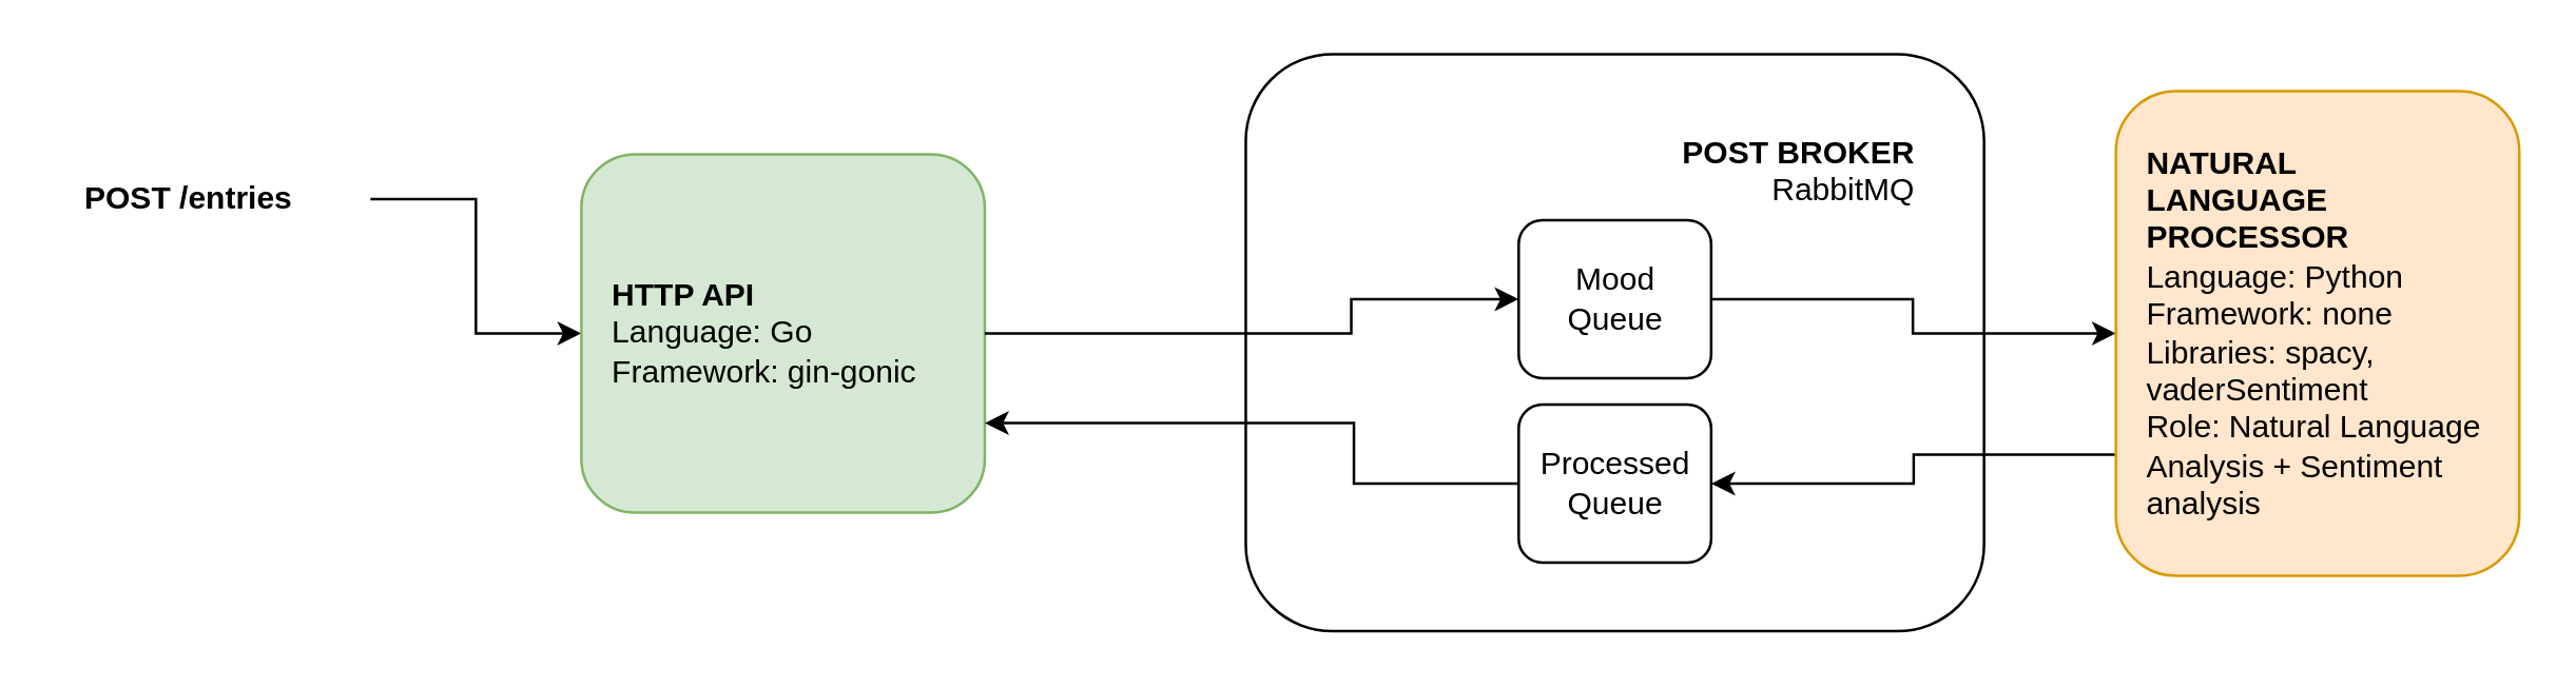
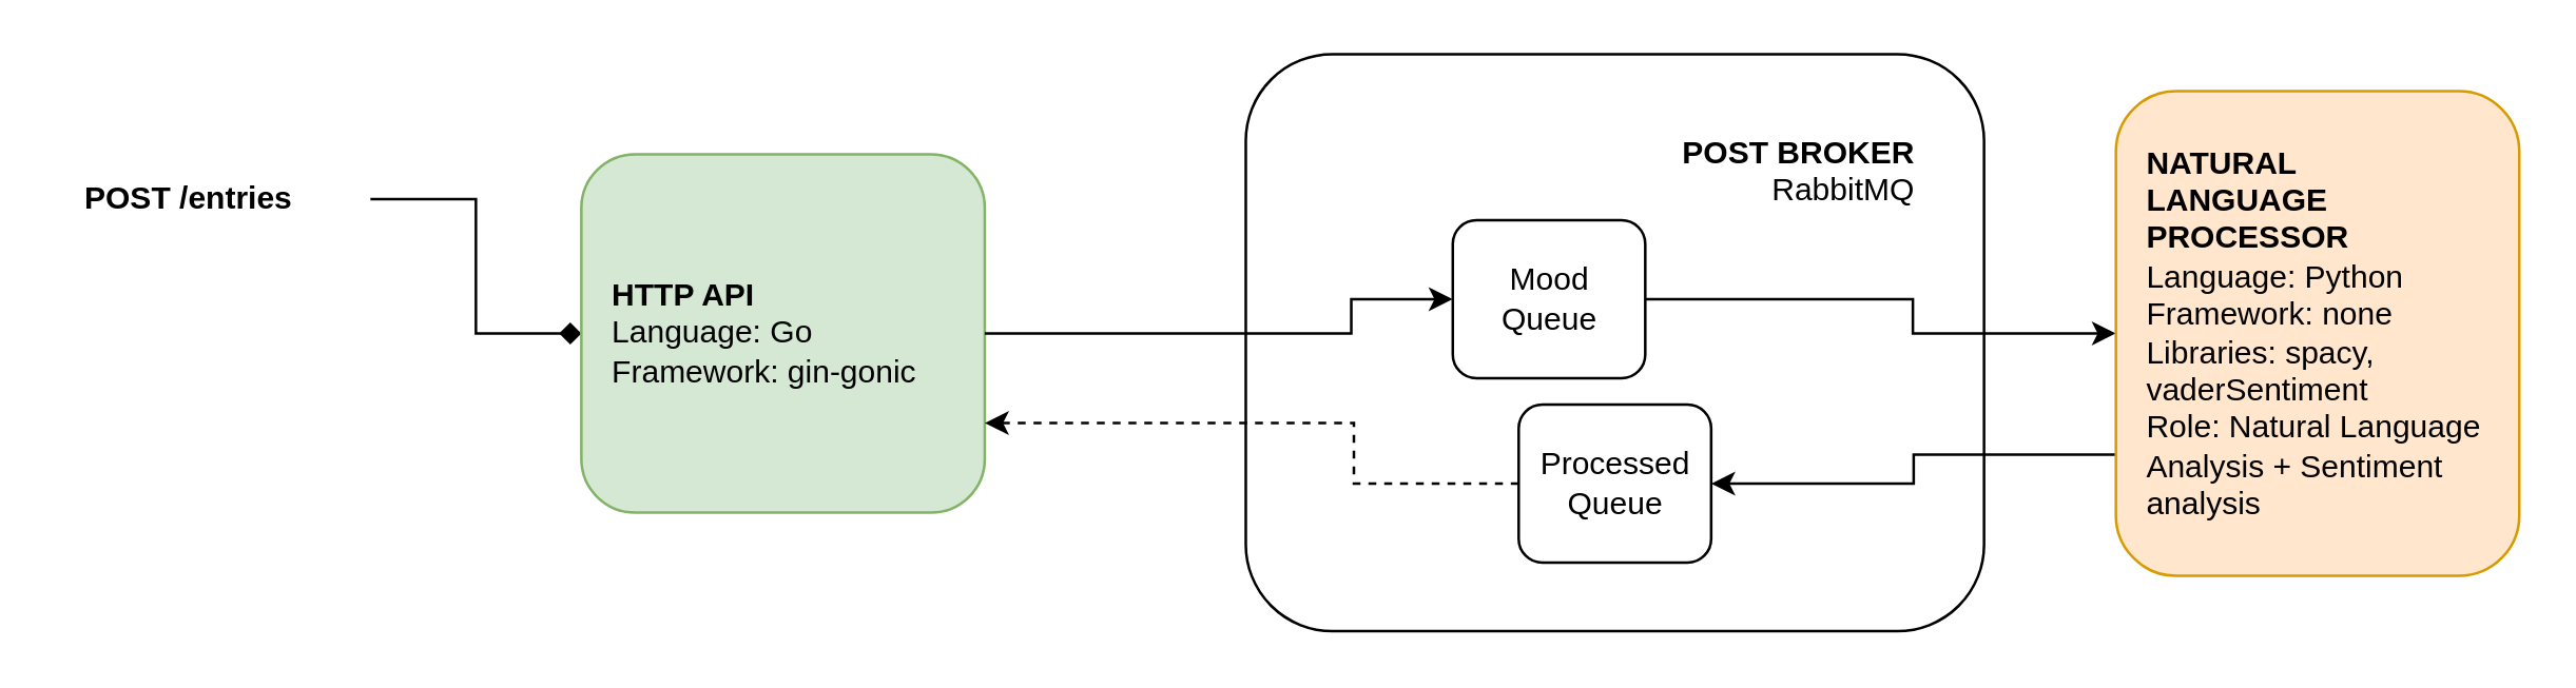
  <mxCell id="0" />
  <mxCell id="1" parent="0" />
  <mxCell id="2" value="&lt;b&gt;POST BROKER&lt;br&gt;&lt;/b&gt;RabbitMQ" style="rounded=1;whiteSpace=wrap;html=1;align=right;verticalAlign=top;spacing=26;" vertex="1" parent="1"><mxGeometry x="472" y="20" width="280" height="219" as="geometry" /></mxCell>
- <mxCell id="3" value="" style="edgeStyle=orthogonalEdgeStyle;rounded=0;orthogonalLoop=1;jettySize=auto;html=1;" edge="1" parent="1" source="4" target="5"><mxGeometry relative="1" as="geometry" /></mxCell>
+ <mxCell id="3" value="" style="edgeStyle=orthogonalEdgeStyle;rounded=0;orthogonalLoop=1;jettySize=auto;html=1;endArrow=diamond;" edge="1" parent="1" source="4" target="5"><mxGeometry relative="1" as="geometry" /></mxCell>
  <mxCell id="4" value="&lt;div&gt;&lt;b&gt;POST /entries&lt;/b&gt;&lt;/div&gt;" style="rounded=1;whiteSpace=wrap;html=1;fillColor=none;align=left;spacing=12;strokeColor=none;" vertex="1" parent="1"><mxGeometry x="20" y="35" width="120" height="80" as="geometry" /></mxCell>
  <mxCell id="5" value="&lt;div&gt;&lt;b&gt;HTTP API&lt;/b&gt;&lt;/div&gt;Language: Go&lt;br&gt;Framework: gin-gonic" style="rounded=1;whiteSpace=wrap;html=1;fillColor=#d5e8d4;align=left;spacing=12;strokeColor=#82b366;" vertex="1" parent="1"><mxGeometry x="220" y="58" width="153" height="136" as="geometry" /></mxCell>
  <mxCell id="6" style="edgeStyle=orthogonalEdgeStyle;rounded=0;orthogonalLoop=1;jettySize=auto;html=1;exitX=1;exitY=0.5;exitDx=0;exitDy=0;" edge="1" parent="1" source="5" target="8"><mxGeometry relative="1" as="geometry"><mxPoint x="457" y="113.1" as="sourcePoint" /><Array as="points"><mxPoint x="512" y="126" /><mxPoint x="512" y="113" /></Array></mxGeometry></mxCell>
  <mxCell id="7" style="edgeStyle=orthogonalEdgeStyle;rounded=0;orthogonalLoop=1;jettySize=auto;html=1;exitX=1;exitY=0.5;exitDx=0;exitDy=0;entryX=0;entryY=0.5;entryDx=0;entryDy=0;" edge="1" parent="1" source="8" target="10"><mxGeometry relative="1" as="geometry"><Array as="points"><mxPoint x="725" y="113" /><mxPoint x="725" y="126" /></Array></mxGeometry></mxCell>
- <mxCell id="8" value="Mood&lt;br&gt;Queue" style="rounded=1;whiteSpace=wrap;html=1;fillColor=none;" vertex="1" parent="1"><mxGeometry x="575.5" y="83" width="73" height="60" as="geometry" /></mxCell>
+ <mxCell id="8" value="Mood&lt;br&gt;Queue" style="rounded=1;whiteSpace=wrap;html=1;fillColor=none;" vertex="1" parent="1"><mxGeometry x="550.5" y="83" width="73" height="60" as="geometry" /></mxCell>
  <mxCell id="9" style="edgeStyle=orthogonalEdgeStyle;rounded=0;orthogonalLoop=1;jettySize=auto;html=1;exitX=0;exitY=0.75;exitDx=0;exitDy=0;entryX=1;entryY=0.5;entryDx=0;entryDy=0;" edge="1" parent="1" source="10" target="12"><mxGeometry relative="1" as="geometry"><mxPoint x="748" y="171.3" as="targetPoint" /></mxGeometry></mxCell>
  <mxCell id="10" value="&lt;div&gt;&lt;/div&gt;&lt;b&gt;NATURAL &lt;br&gt;LANGUAGE &lt;br&gt;PROCESSOR&lt;br&gt;&lt;/b&gt;Language: Python&lt;br&gt;Framework: none&lt;br&gt;Libraries: spacy, vaderSentiment&lt;br&gt;Role: Natural Language Analysis + Sentiment analysis" style="rounded=1;whiteSpace=wrap;html=1;fillColor=#ffe6cc;align=left;spacing=12;strokeColor=#d79b00;" vertex="1" parent="1"><mxGeometry x="802" y="34" width="153" height="184" as="geometry" /></mxCell>
- <mxCell id="11" style="edgeStyle=orthogonalEdgeStyle;rounded=0;orthogonalLoop=1;jettySize=auto;html=1;exitX=0;exitY=0.5;exitDx=0;exitDy=0;entryX=1;entryY=0.75;entryDx=0;entryDy=0;startArrow=none;startFill=0;" edge="1" parent="1" source="12" target="5"><mxGeometry relative="1" as="geometry"><Array as="points"><mxPoint x="513" y="183" /><mxPoint x="513" y="160" /></Array></mxGeometry></mxCell>
+ <mxCell id="11" style="edgeStyle=orthogonalEdgeStyle;rounded=0;orthogonalLoop=1;jettySize=auto;html=1;exitX=0;exitY=0.5;exitDx=0;exitDy=0;entryX=1;entryY=0.75;entryDx=0;entryDy=0;startArrow=none;startFill=0;dashed=1;" edge="1" parent="1" source="12" target="5"><mxGeometry relative="1" as="geometry"><Array as="points"><mxPoint x="513" y="183" /><mxPoint x="513" y="160" /></Array></mxGeometry></mxCell>
  <mxCell id="12" value="Processed&lt;br&gt;Queue" style="rounded=1;whiteSpace=wrap;html=1;fillColor=none;" vertex="1" parent="1"><mxGeometry x="575.5" y="153" width="73" height="60" as="geometry" /></mxCell>
